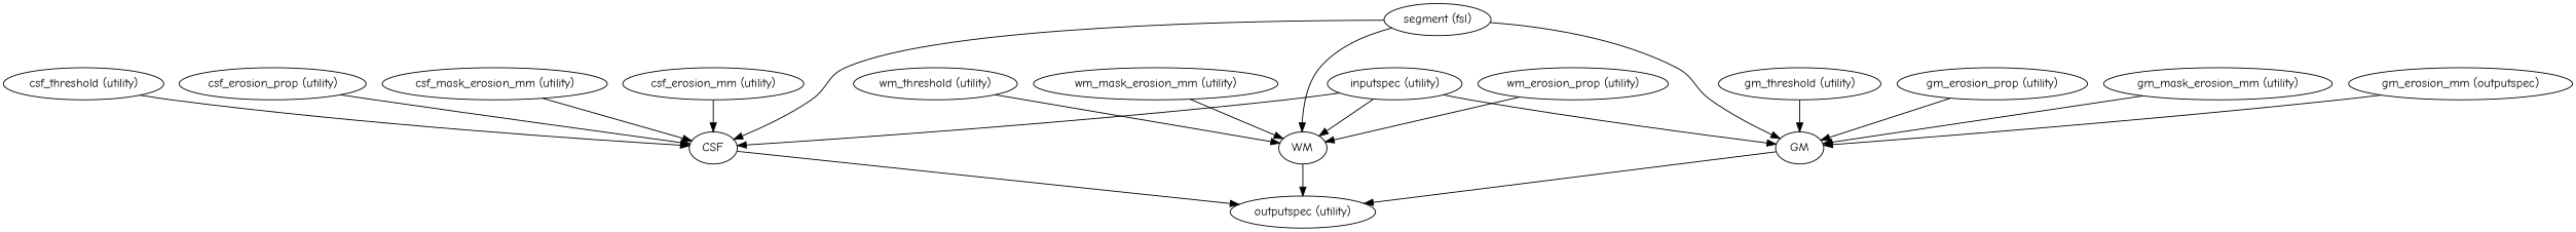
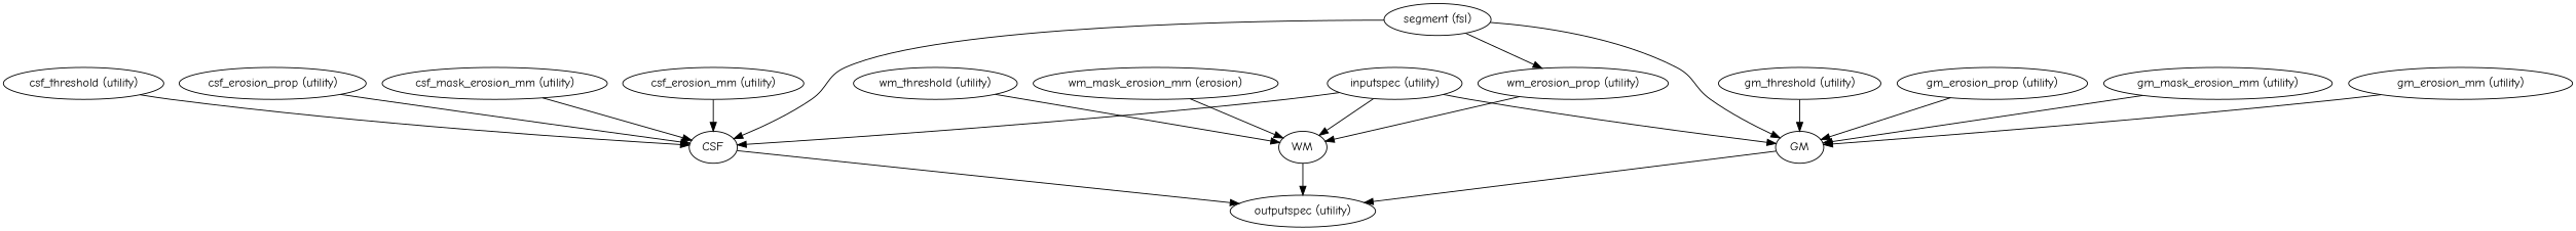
  strict digraph {
    fontname="Comic Neue"
    node [fontname="Comic Neue"]
    edge [fontname="Comic Neue"]
    "inputspec (utility)"
    CSF
    WM
    GM
    "segment (fsl)"
    "outputspec (utility)"
    "csf_threshold (utility)"
    "csf_erosion_prop (utility)"
    "csf_mask_erosion_mm (utility)"
    "csf_erosion_mm (utility)"
    "wm_threshold (utility)"
    "wm_erosion_prop (utility)"
-   "wm_mask_erosion_mm (utility)"
+   "wm_mask_erosion_mm (utility)" [label="wm_mask_erosion_mm (erosion)"]
    "gm_threshold (utility)"
    "gm_erosion_prop (utility)"
    "gm_mask_erosion_mm (utility)"
-   "gm_erosion_mm (utility)" [label="gm_erosion_mm (outputspec)"]
+   "gm_erosion_mm (utility)"
    "inputspec (utility)" -> CSF
    "inputspec (utility)" -> WM
    "inputspec (utility)" -> GM
    CSF -> "outputspec (utility)"
    WM -> "outputspec (utility)"
    GM -> "outputspec (utility)"
    "segment (fsl)" -> CSF
-   "segment (fsl)" -> WM
+   "segment (fsl)" -> "wm_erosion_prop (utility)"
    "segment (fsl)" -> GM
    "csf_threshold (utility)" -> CSF
    "csf_erosion_prop (utility)" -> CSF
    "csf_mask_erosion_mm (utility)" -> CSF
    "csf_erosion_mm (utility)" -> CSF
    "wm_threshold (utility)" -> WM
    "wm_erosion_prop (utility)" -> WM
    "wm_mask_erosion_mm (utility)" -> WM
    "gm_threshold (utility)" -> GM
    "gm_erosion_prop (utility)" -> GM
    "gm_mask_erosion_mm (utility)" -> GM
    "gm_erosion_mm (utility)" -> GM
  }
